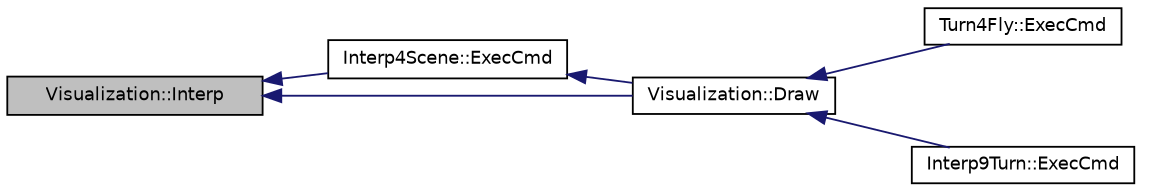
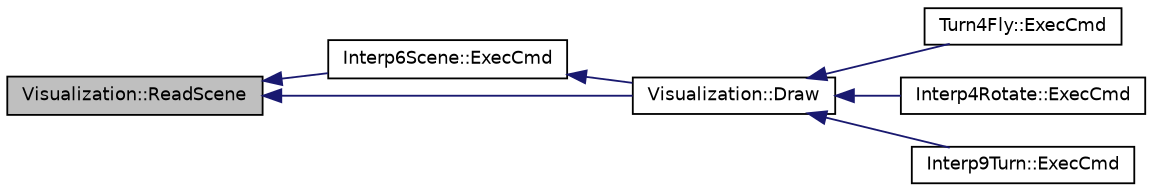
  digraph {
    rankdir=LR
    node [color=black fillcolor=white fontname=Helvetica fontsize=10 shape=record style=filled]
    edge [color=midnightblue dir=back fontname=Helvetica fontsize=10 labelfontname=Helvetica labelfontsize=10 style=solid]
-   n1 [fillcolor=grey75 fontcolor=black height=0.2 label="Visualization::Interp" width=0.4]
-   n2 [height=0.2 label="Interp4Scene::ExecCmd" width=0.4]
+   n1 [fillcolor=grey75 fontcolor=black height=0.2 label="Visualization::ReadScene" width=0.4]
+   n2 [height=0.2 label="Interp6Scene::ExecCmd" width=0.4]
    n3 [height=0.2 label="Visualization::Draw" width=0.4]
    n4 [height=0.2 label="Turn4Fly::ExecCmd" width=0.4]
+   n5 [height=0.2 label="Interp4Rotate::ExecCmd" width=0.4]
    n6 [height=0.2 label="Interp9Turn::ExecCmd" width=0.4]
    n1 -> n2
    n1 -> n3
    n2 -> n3
    n3 -> n4
+   n3 -> n5
    n3 -> n6
  }
